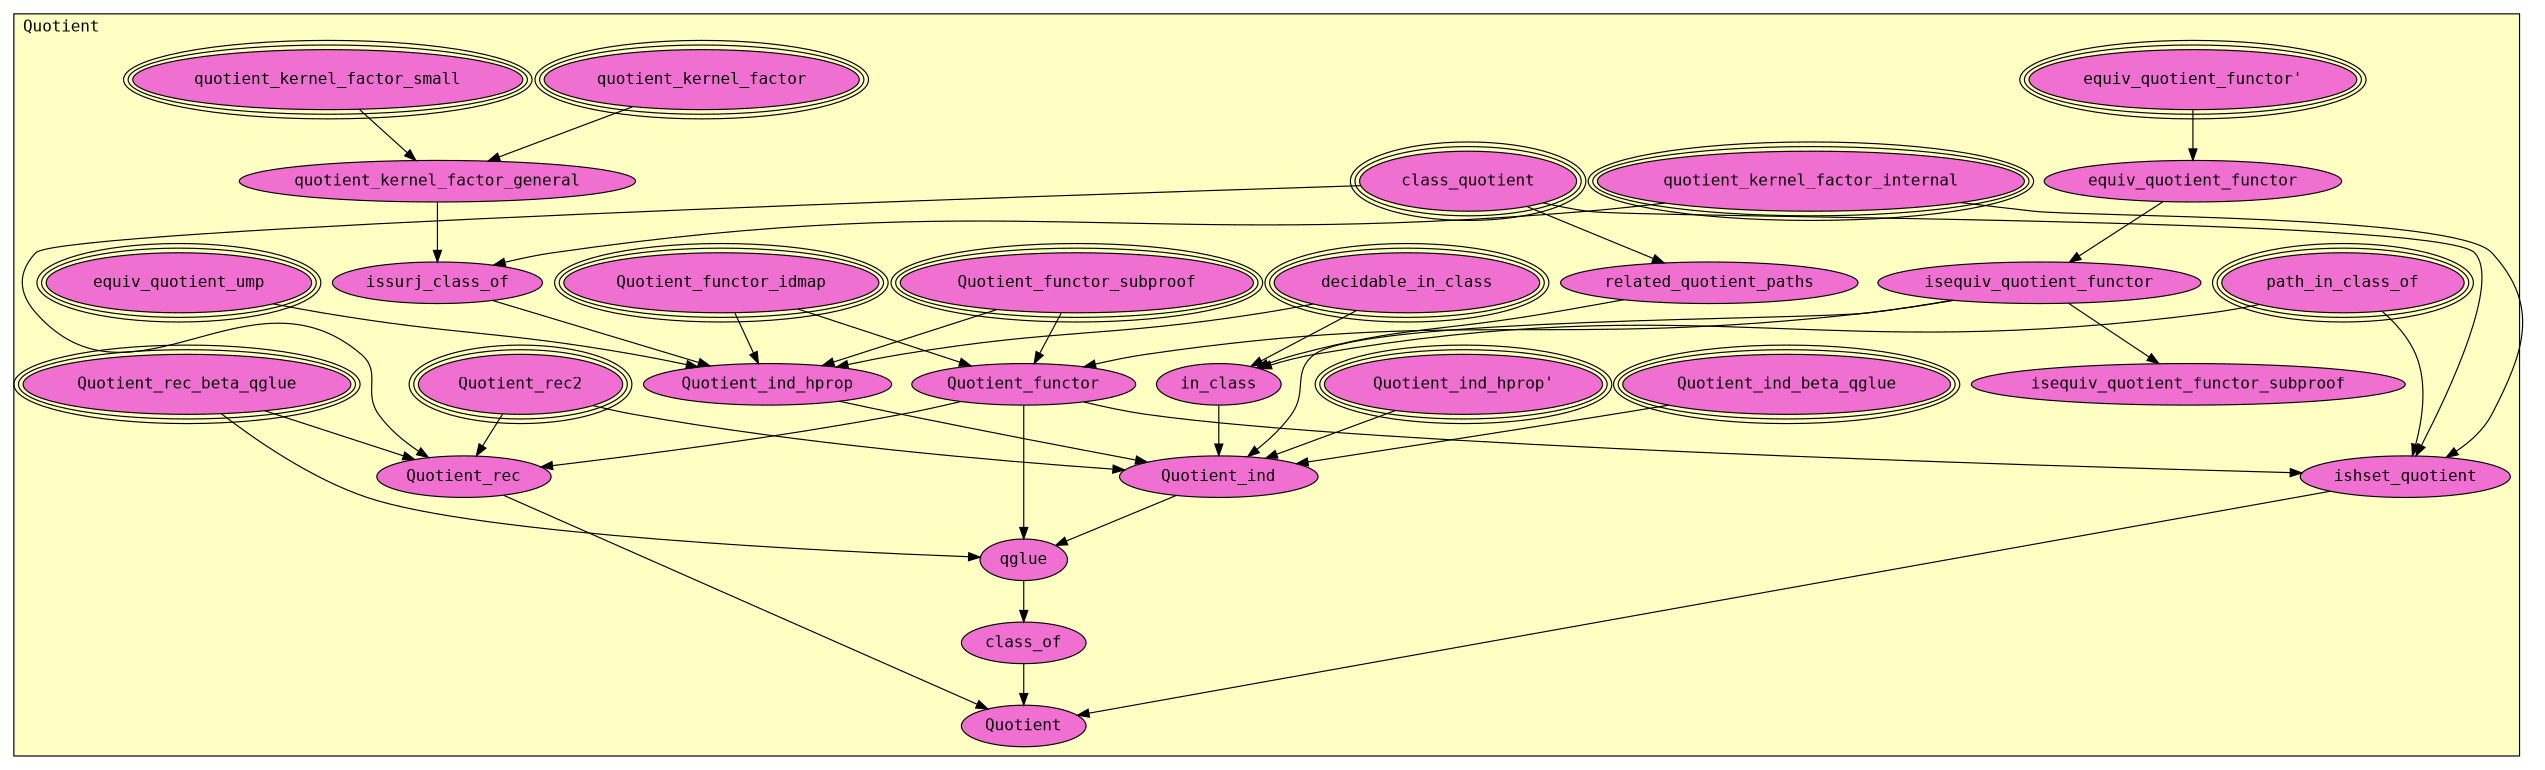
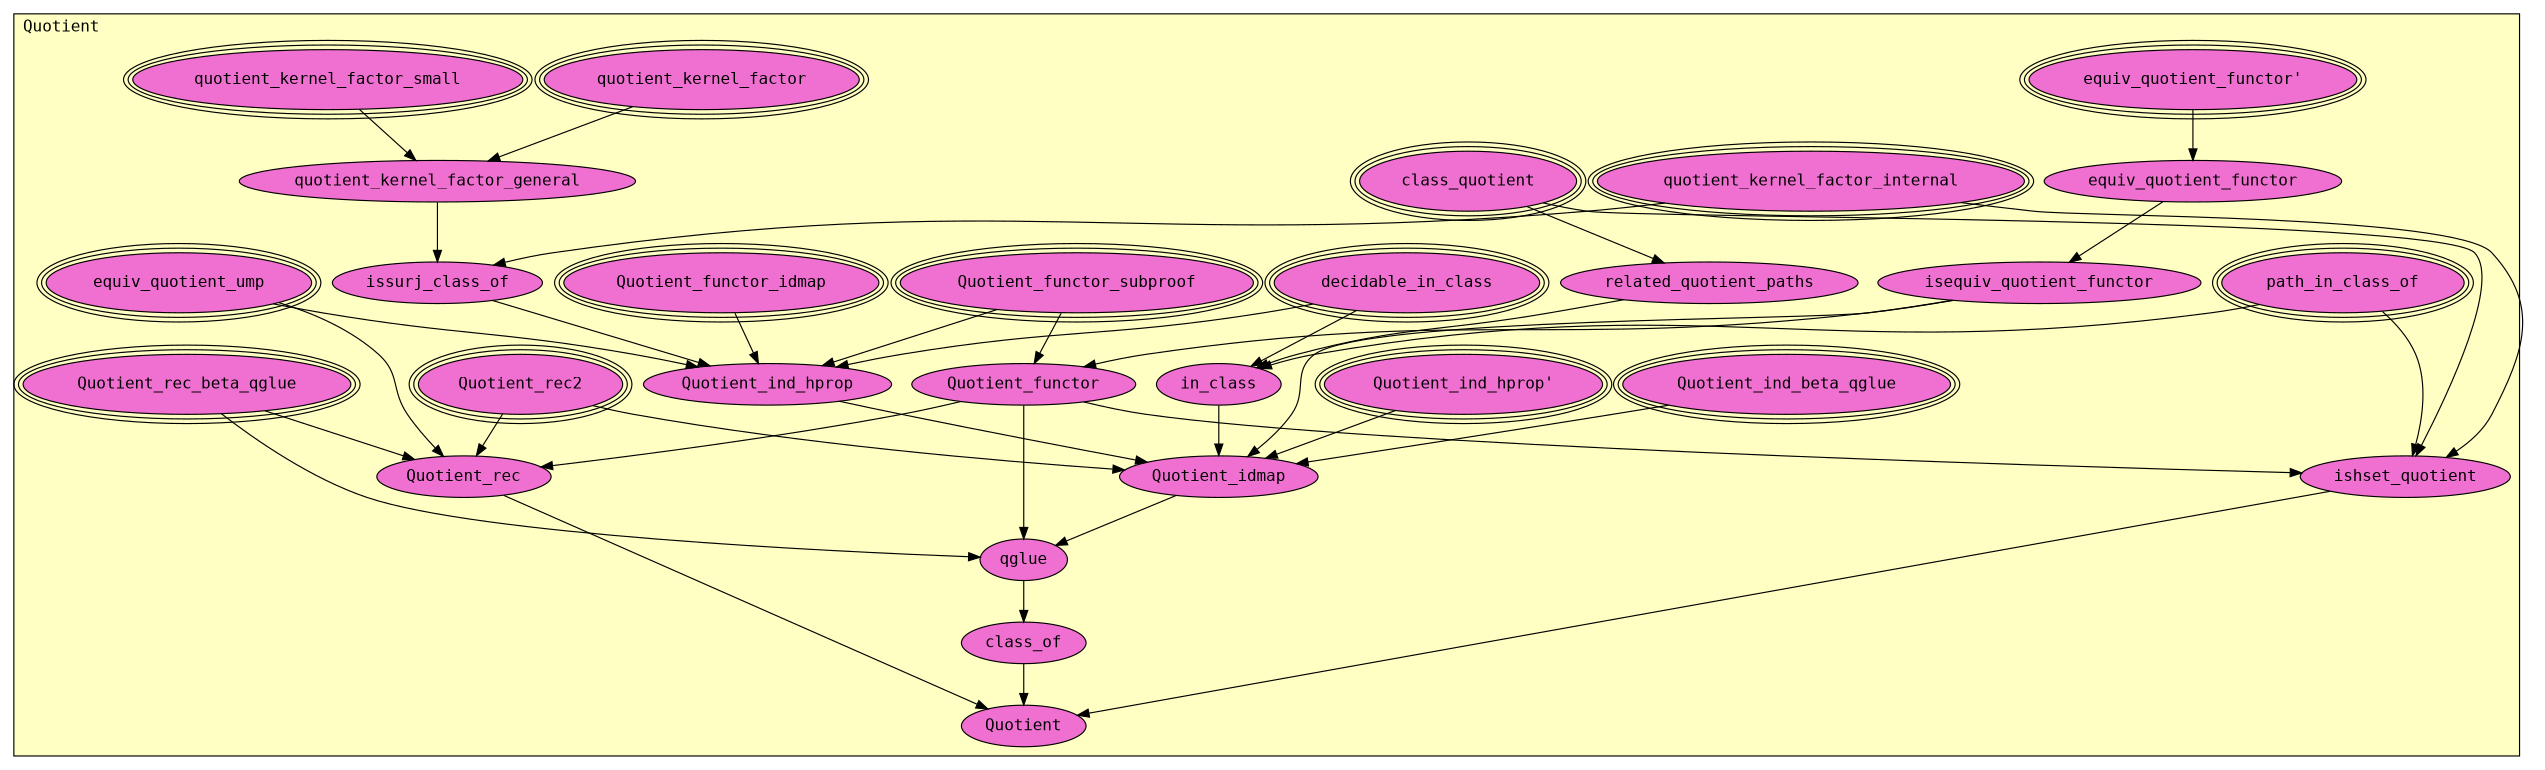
  digraph {
    fontname="DejaVu Sans Mono"
    node [fillcolor="#F070D1" fontname="DejaVu Sans Mono" style=filled]
    edge [fontname="DejaVu Sans Mono"]
    n1 [label=quotient_kernel_factor_small peripheries=3]
    n2 [label=quotient_kernel_factor peripheries=3]
    n3 [label=quotient_kernel_factor_general]
    n4 [label=quotient_kernel_factor_internal peripheries=3]
    n5 [label="equiv_quotient_functor'" peripheries=3]
    n6 [label=equiv_quotient_functor]
    n7 [label=isequiv_quotient_functor]
-   n8 [label=isequiv_quotient_functor_subproof]
    n9 [label=Quotient_functor_subproof peripheries=3]
    n10 [label=Quotient_functor_idmap peripheries=3]
    n11 [label=Quotient_functor]
    n12 [label=equiv_quotient_ump peripheries=3]
    n13 [label=issurj_class_of]
    n14 [label="Quotient_ind_hprop'" peripheries=3]
    n15 [label=Quotient_rec2 peripheries=3]
    n16 [label=class_quotient peripheries=3]
    n17 [label=related_quotient_paths]
    n18 [label=path_in_class_of peripheries=3]
    n19 [label=decidable_in_class peripheries=3]
    n20 [label=Quotient_ind_hprop]
    n21 [label=in_class]
    n22 [label=Quotient_rec_beta_qglue peripheries=3]
    n23 [label=Quotient_rec]
    n24 [label=Quotient_ind_beta_qglue peripheries=3]
-   n25 [label=Quotient_ind]
+   n25 [label=Quotient_idmap]
    n26 [label=ishset_quotient]
    n27 [label=qglue]
    n28 [label=class_of]
    n29 [label=Quotient]
    subgraph cluster_1 {
      fillcolor="#FFFFC3"
      label=Quotient
      labeljust=l
      style=filled
      n1
      n2
      n3
      n4
      n5
      n6
      n7
-     n8
      n9
      n10
      n11
      n12
      n13
      n14
      n15
      n16
      n17
      n18
      n19
      n20
      n21
      n22
      n23
      n24
      n25
      n26
      n27
      n28
      n29
    }
    n1 -> n3
    n2 -> n3
    n3 -> n13
    n4 -> n13
    n4 -> n26
    n5 -> n6
    n6 -> n7
-   n7 -> n8
    n7 -> n11
    n7 -> n25
    n9 -> n11
    n9 -> n20
-   n10 -> n11
    n10 -> n20
    n11 -> n23
    n11 -> n26
    n11 -> n27
    n12 -> n20
-   n16 -> n23
+   n12 -> n23
    n13 -> n20
    n14 -> n25
    n15 -> n23
    n15 -> n25
    n16 -> n17
    n16 -> n26
    n17 -> n21
    n18 -> n21
    n18 -> n26
    n19 -> n20
    n19 -> n21
    n20 -> n25
    n21 -> n25
    n22 -> n23
    n22 -> n27
    n23 -> n29
    n24 -> n25
    n25 -> n27
    n26 -> n29
    n27 -> n28
    n28 -> n29
  }
